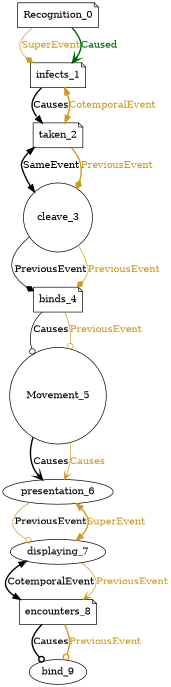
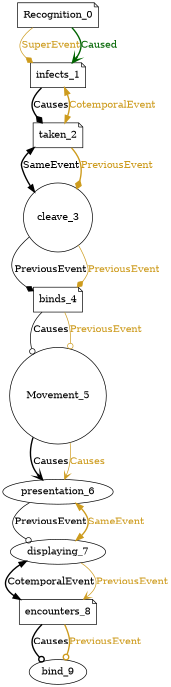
  digraph {
    rankdir=TB
    node [shape=note]
    edge [color=goldenrod3 fontcolor=goldenrod3 style=bold arrowhead=diamond]
    n1 [label=Recognition_0]
    n2 [label=infects_1]
    n3 [label=taken_2]
    n4 [label=cleave_3 shape=circle]
    n5 [label=binds_4]
    n6 [label=Movement_5 shape=circle]
    n7 [label=presentation_6 shape=ellipse]
    n8 [label=displaying_7 shape=ellipse]
    n9 [label=encounters_8]
    n10 [label=bind_9 shape=ellipse]
    n1 -> n2 [label=SuperEvent style=solid]
    n1 -> n2 [color=darkgreen fontcolor=darkgreen label=Caused arrowhead=vee]
-   n2 -> n3 [color=Black fontcolor=black label=Causes arrowhead=normal]
+   n2 -> n3 [color=Black fontcolor=black label=Causes]
    n2 -> n3 [dir=both label=CotemporalEvent arrowhead=""]
    n3 -> n4 [color=Black dir=both fontcolor=black label=SameEvent arrowhead=""]
    n3 -> n4 [label=PreviousEvent]
    n4 -> n5 [color=Black fontcolor=black label=PreviousEvent style=solid]
    n4 -> n5 [label=PreviousEvent style=solid]
    n5 -> n6 [color=Black fontcolor=black label=Causes style=solid arrowhead=odot]
    n5 -> n6 [label=PreviousEvent style=solid arrowhead=odot]
    n6 -> n7 [color=Black fontcolor=black label=Causes arrowhead=vee]
    n6 -> n7 [label=Causes style=solid arrowhead=vee]
-   n7 -> n8 [fontcolor=black label=PreviousEvent style=solid arrowhead=odot]
-   n7 -> n8 [dir=both label=SuperEvent arrowhead=""]
+   n7 -> n8 [color=Black fontcolor=black label=PreviousEvent style=solid arrowhead=odot]
+   n7 -> n8 [dir=both label=SameEvent arrowhead=""]
    n8 -> n9 [color=Black dir=both fontcolor=black label=CotemporalEvent arrowhead=""]
    n8 -> n9 [label=PreviousEvent style=solid arrowhead=vee]
    n9 -> n10 [color=Black fontcolor=black label=Causes arrowhead=odot]
    n9 -> n10 [label=PreviousEvent arrowhead=odot]
  }
